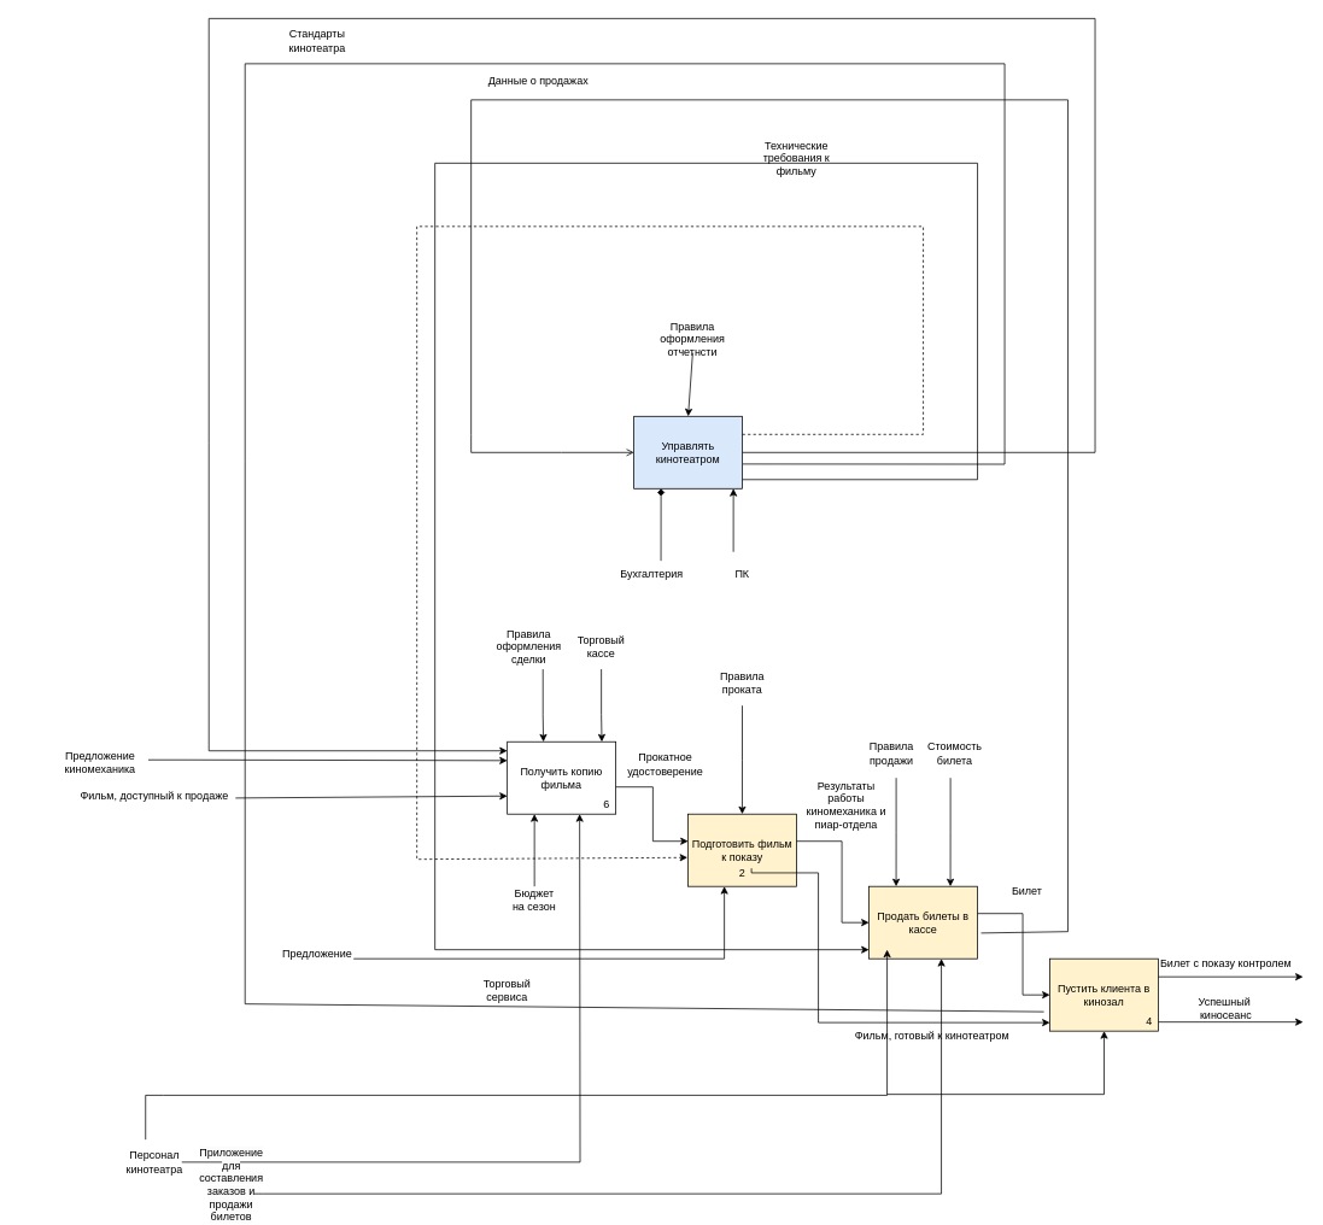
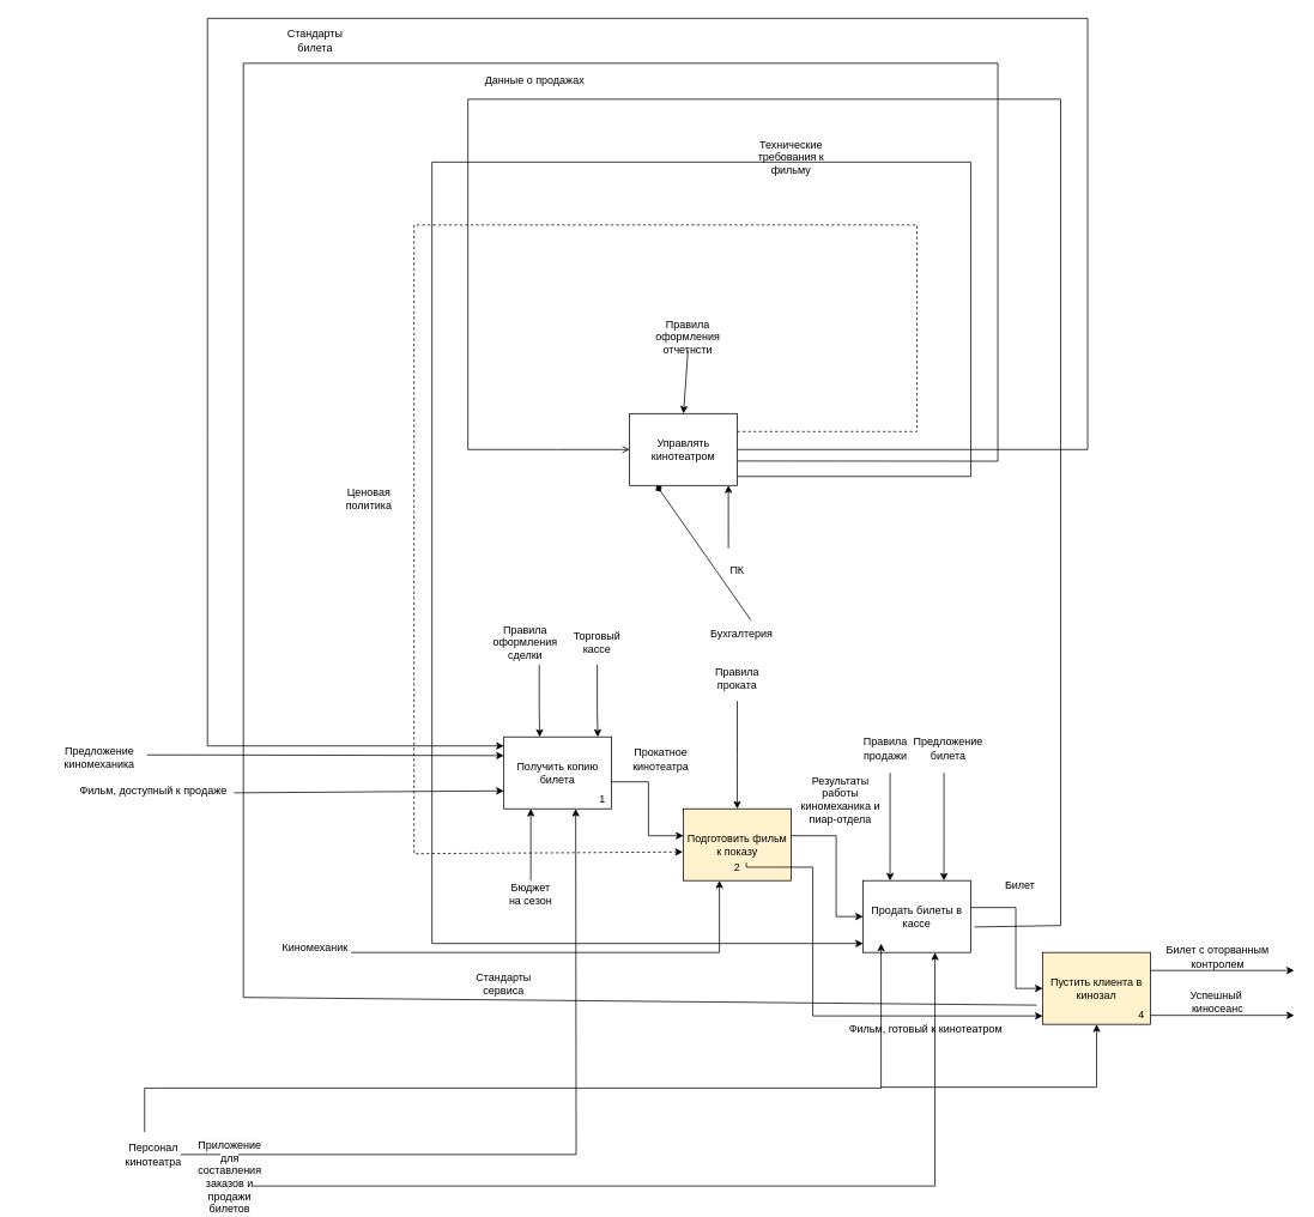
  <mxCell id="0" />
  <mxCell id="1" parent="0" />
- <mxCell id="2" value="Получить копию фильма" style="rounded=0;whiteSpace=wrap;html=1;" vertex="1" parent="1"><mxGeometry x="560" y="820" width="120" height="80" as="geometry" /></mxCell>
- <mxCell id="3" value="6" style="text;html=1;strokeColor=none;fillColor=none;align=center;verticalAlign=middle;whiteSpace=wrap;rounded=0;" vertex="1" parent="1"><mxGeometry x="660" y="880" width="20" height="20" as="geometry" /></mxCell>
+ <mxCell id="2" value="Получить копию билета" style="rounded=0;whiteSpace=wrap;html=1;" vertex="1" parent="1"><mxGeometry x="560" y="820" width="120" height="80" as="geometry" /></mxCell>
+ <mxCell id="3" value="1" style="text;html=1;strokeColor=none;fillColor=none;align=center;verticalAlign=middle;whiteSpace=wrap;rounded=0;" vertex="1" parent="1"><mxGeometry x="660" y="880" width="20" height="20" as="geometry" /></mxCell>
  <mxCell id="4" value="" style="endArrow=classic;html=1;rounded=0;entryX=-0.025;entryY=0.159;entryDx=0;entryDy=0;entryPerimeter=0;" edge="1" parent="1"><mxGeometry width="50" height="50" relative="1" as="geometry"><mxPoint x="163" y="840" as="sourcePoint" /><mxPoint x="560" y="840.81" as="targetPoint" /><Array as="points"><mxPoint x="203" y="840" /></Array></mxGeometry></mxCell>
  <mxCell id="5" value="Предложение киномеханика" style="text;html=1;strokeColor=none;fillColor=none;align=center;verticalAlign=middle;whiteSpace=wrap;rounded=0;" vertex="1" parent="1"><mxGeometry x="60" y="827.5" width="100" height="30" as="geometry" /></mxCell>
  <mxCell id="6" value="" style="endArrow=classic;html=1;rounded=0;entryX=0.004;entryY=0.847;entryDx=0;entryDy=0;entryPerimeter=0;" edge="1" parent="1"><mxGeometry width="50" height="50" relative="1" as="geometry"><mxPoint x="259.52" y="882.24" as="sourcePoint" /><mxPoint x="560" y="880" as="targetPoint" /></mxGeometry></mxCell>
  <mxCell id="7" value="Фильм, доступный к продаже" style="text;html=1;strokeColor=none;fillColor=none;align=center;verticalAlign=middle;whiteSpace=wrap;rounded=0;" vertex="1" parent="1"><mxGeometry x="20" y="865" width="300" height="30" as="geometry" /></mxCell>
  <mxCell id="8" value="" style="endArrow=classic;html=1;rounded=0;edgeStyle=orthogonalEdgeStyle;entryX=0;entryY=0.5;entryDx=0;entryDy=0;" edge="1" parent="1"><mxGeometry width="50" height="50" relative="1" as="geometry"><mxPoint x="680" y="870" as="sourcePoint" /><mxPoint x="760" y="930" as="targetPoint" /><Array as="points"><mxPoint x="721" y="870" /><mxPoint x="721" y="930" /></Array></mxGeometry></mxCell>
  <mxCell id="9" value="" style="group" connectable="0" vertex="1" parent="1"><mxGeometry x="760" y="900" width="120" height="80" as="geometry" /></mxCell>
  <mxCell id="10" value="Подготовить фильм к показу" style="rounded=0;whiteSpace=wrap;html=1;fillColor=#fff2cc;" vertex="1" parent="9"><mxGeometry width="120" height="80" as="geometry" /></mxCell>
  <mxCell id="11" value="2" style="text;html=1;strokeColor=none;fillColor=none;align=center;verticalAlign=middle;whiteSpace=wrap;rounded=0;" vertex="1" parent="9"><mxGeometry x="50" y="55" width="20" height="20" as="geometry" /></mxCell>
  <mxCell id="12" value="" style="group" connectable="0" vertex="1" parent="1"><mxGeometry x="960" y="980" width="120" height="80" as="geometry" /></mxCell>
- <mxCell id="13" value="Продать билеты в кассе" style="rounded=0;whiteSpace=wrap;html=1;fillColor=#fff2cc;" vertex="1" parent="12"><mxGeometry width="120" height="80" as="geometry" /></mxCell>
- <mxCell id="14" value="Прокатное удостоверение" style="text;html=1;strokeColor=none;fillColor=none;align=center;verticalAlign=middle;whiteSpace=wrap;rounded=0;" vertex="1" parent="1"><mxGeometry x="690" y="820" width="90" height="50" as="geometry" /></mxCell>
+ <mxCell id="13" value="Продать билеты в кассе" style="rounded=0;whiteSpace=wrap;html=1;" vertex="1" parent="12"><mxGeometry width="120" height="80" as="geometry" /></mxCell>
+ <mxCell id="14" value="Прокатное кинотеатра" style="text;html=1;strokeColor=none;fillColor=none;align=center;verticalAlign=middle;whiteSpace=wrap;rounded=0;" vertex="1" parent="1"><mxGeometry x="690" y="820" width="90" height="50" as="geometry" /></mxCell>
  <mxCell id="15" value="Пустить клиента в кинозал" style="rounded=0;whiteSpace=wrap;html=1;fillColor=#fff2cc;" vertex="1" parent="1"><mxGeometry x="1160" y="1060" width="120" height="80" as="geometry" /></mxCell>
  <mxCell id="16" value="" style="endArrow=classic;html=1;rounded=0;exitX=1;exitY=0.25;exitDx=0;exitDy=0;edgeStyle=orthogonalEdgeStyle;entryX=-0.027;entryY=0.883;entryDx=0;entryDy=0;entryPerimeter=0;" edge="1" parent="1" source="11"><mxGeometry width="50" height="50" relative="1" as="geometry"><mxPoint x="883.24" y="965" as="sourcePoint" /><mxPoint x="1160" y="1130.64" as="targetPoint" /><Array as="points"><mxPoint x="904" y="965" /><mxPoint x="904" y="1131" /></Array></mxGeometry></mxCell>
  <mxCell id="17" value="" style="endArrow=classic;html=1;rounded=0;edgeStyle=orthogonalEdgeStyle;entryX=0;entryY=0.5;entryDx=0;entryDy=0;" edge="1" parent="1" target="13"><mxGeometry width="50" height="50" relative="1" as="geometry"><mxPoint x="880" y="930" as="sourcePoint" /><mxPoint x="930" y="1020" as="targetPoint" /><Array as="points"><mxPoint x="930" y="930" /><mxPoint x="930" y="1020" /></Array></mxGeometry></mxCell>
  <mxCell id="18" value="Результаты работы киномеханика и пиар-отдела" style="text;html=1;strokeColor=none;fillColor=none;align=center;verticalAlign=middle;whiteSpace=wrap;rounded=0;" vertex="1" parent="1"><mxGeometry x="890" y="865" width="90" height="50" as="geometry" /></mxCell>
  <mxCell id="19" value="" style="endArrow=classic;html=1;rounded=0;edgeStyle=orthogonalEdgeStyle;entryX=0;entryY=0.5;entryDx=0;entryDy=0;" edge="1" parent="1"><mxGeometry width="50" height="50" relative="1" as="geometry"><mxPoint x="1080" y="1010" as="sourcePoint" /><mxPoint x="1160" y="1100" as="targetPoint" /><Array as="points"><mxPoint x="1130" y="1010" /><mxPoint x="1130" y="1100" /></Array></mxGeometry></mxCell>
  <mxCell id="20" value="Билет" style="text;html=1;strokeColor=none;fillColor=none;align=center;verticalAlign=middle;whiteSpace=wrap;rounded=0;" vertex="1" parent="1"><mxGeometry x="1090" y="960" width="90" height="50" as="geometry" /></mxCell>
  <mxCell id="21" value="Фильм, готовый к кинотеатром" style="text;html=1;strokeColor=none;fillColor=none;align=center;verticalAlign=middle;whiteSpace=wrap;rounded=0;" vertex="1" parent="1"><mxGeometry x="900" y="1130" width="260" height="30" as="geometry" /></mxCell>
  <mxCell id="22" value="4" style="text;html=1;strokeColor=none;fillColor=none;align=center;verticalAlign=middle;whiteSpace=wrap;rounded=0;" vertex="1" parent="1"><mxGeometry x="1260" y="1120" width="20" height="20" as="geometry" /></mxCell>
  <mxCell id="23" value="" style="endArrow=classic;html=1;rounded=0;" edge="1" parent="1"><mxGeometry width="50" height="50" relative="1" as="geometry"><mxPoint x="1280" y="1080" as="sourcePoint" /><mxPoint x="1440" y="1080" as="targetPoint" /></mxGeometry></mxCell>
  <mxCell id="24" value="Успешный&amp;nbsp;&lt;br&gt;киносеанс" style="text;html=1;strokeColor=none;fillColor=none;align=center;verticalAlign=middle;whiteSpace=wrap;rounded=0;" vertex="1" parent="1"><mxGeometry x="1280" y="1100" width="150" height="30" as="geometry" /></mxCell>
  <mxCell id="25" value="" style="endArrow=classic;html=1;rounded=0;entryX=0.171;entryY=0.003;entryDx=0;entryDy=0;entryPerimeter=0;" edge="1" parent="1"><mxGeometry width="50" height="50" relative="1" as="geometry"><mxPoint x="599.41" y="739.76" as="sourcePoint" /><mxPoint x="599.93" y="820" as="targetPoint" /><Array as="points"><mxPoint x="599.41" y="789.76" /></Array></mxGeometry></mxCell>
  <mxCell id="26" value="Правила оформления сделки" style="text;html=1;strokeColor=none;fillColor=none;align=center;verticalAlign=middle;whiteSpace=wrap;rounded=0;" vertex="1" parent="1"><mxGeometry x="534" y="700" width="100" height="30" as="geometry" /></mxCell>
  <mxCell id="27" value="" style="endArrow=classic;html=1;rounded=0;" edge="1" parent="1"><mxGeometry width="50" height="50" relative="1" as="geometry"><mxPoint x="1280" y="1130" as="sourcePoint" /><mxPoint x="1440" y="1130" as="targetPoint" /></mxGeometry></mxCell>
- <mxCell id="28" value="Билет с показу контролем" style="text;html=1;strokeColor=none;fillColor=none;align=center;verticalAlign=middle;whiteSpace=wrap;rounded=0;" vertex="1" parent="1"><mxGeometry x="1280" y="1050" width="150" height="30" as="geometry" /></mxCell>
+ <mxCell id="28" value="Билет с оторванным контролем" style="text;html=1;strokeColor=none;fillColor=none;align=center;verticalAlign=middle;whiteSpace=wrap;rounded=0;" vertex="1" parent="1"><mxGeometry x="1280" y="1050" width="150" height="30" as="geometry" /></mxCell>
  <mxCell id="29" style="edgeStyle=orthogonalEdgeStyle;rounded=0;orthogonalLoop=1;jettySize=auto;html=1;" edge="1" parent="1" source="30"><mxGeometry relative="1" as="geometry"><mxPoint x="640" y="900" as="targetPoint" /></mxGeometry></mxCell>
  <mxCell id="30" value="Персонал кинотеатра" style="text;html=1;strokeColor=none;fillColor=none;align=center;verticalAlign=middle;whiteSpace=wrap;rounded=0;" vertex="1" parent="1"><mxGeometry x="140" y="1270" width="60" height="30" as="geometry" /></mxCell>
  <mxCell id="31" value="&lt;br&gt;&lt;span style=&quot;color: rgb(0, 0, 0); font-family: Helvetica; font-size: 12px; font-style: normal; font-variant-ligatures: normal; font-variant-caps: normal; font-weight: 400; letter-spacing: normal; orphans: 2; text-align: center; text-indent: 0px; text-transform: none; widows: 2; word-spacing: 0px; -webkit-text-stroke-width: 0px; background-color: rgb(251, 251, 251); text-decoration-thickness: initial; text-decoration-style: initial; text-decoration-color: initial; float: none; display: inline !important;&quot;&gt;Приложение для составления заказов и продажи билетов&lt;/span&gt;" style="text;html=1;strokeColor=none;fillColor=none;align=center;verticalAlign=middle;whiteSpace=wrap;rounded=0;" vertex="1" parent="1"><mxGeometry x="220" y="1280" width="70" height="45" as="geometry" /></mxCell>
  <mxCell id="32" value="" style="endArrow=classic;html=1;rounded=0;entryX=0.171;entryY=0.003;entryDx=0;entryDy=0;entryPerimeter=0;" edge="1" parent="1"><mxGeometry width="50" height="50" relative="1" as="geometry"><mxPoint x="664" y="739.76" as="sourcePoint" /><mxPoint x="664.52" y="820" as="targetPoint" /><Array as="points"><mxPoint x="664" y="789.76" /></Array></mxGeometry></mxCell>
  <mxCell id="33" value="Торговый кассе" style="text;html=1;strokeColor=none;fillColor=none;align=center;verticalAlign=middle;whiteSpace=wrap;rounded=0;" vertex="1" parent="1"><mxGeometry x="634" y="700" width="60" height="30" as="geometry" /></mxCell>
  <mxCell id="34" value="" style="endArrow=classic;html=1;rounded=0;edgeStyle=orthogonalEdgeStyle;" edge="1" parent="1"><mxGeometry width="50" height="50" relative="1" as="geometry"><mxPoint x="390" y="1060" as="sourcePoint" /><mxPoint x="800" y="980" as="targetPoint" /><Array as="points"><mxPoint x="800" y="1060" /></Array></mxGeometry></mxCell>
- <mxCell id="35" value="Предложение" style="text;html=1;strokeColor=none;fillColor=none;align=center;verticalAlign=middle;whiteSpace=wrap;rounded=0;" vertex="1" parent="1"><mxGeometry x="290" y="1040" width="120" height="30" as="geometry" /></mxCell>
+ <mxCell id="35" value="Киномеханик" style="text;html=1;strokeColor=none;fillColor=none;align=center;verticalAlign=middle;whiteSpace=wrap;rounded=0;" vertex="1" parent="1"><mxGeometry x="290" y="1040" width="120" height="30" as="geometry" /></mxCell>
  <mxCell id="36" value="" style="endArrow=classic;html=1;rounded=0;edgeStyle=orthogonalEdgeStyle;" edge="1" parent="1"><mxGeometry width="50" height="50" relative="1" as="geometry"><mxPoint x="590" y="980" as="sourcePoint" /><mxPoint x="590" y="900" as="targetPoint" /></mxGeometry></mxCell>
  <mxCell id="37" value="Бюджет на сезон" style="text;html=1;strokeColor=none;fillColor=none;align=center;verticalAlign=middle;whiteSpace=wrap;rounded=0;" vertex="1" parent="1"><mxGeometry x="560" y="980" width="60" height="30" as="geometry" /></mxCell>
  <mxCell id="38" value="" style="endArrow=classic;html=1;rounded=0;edgeStyle=orthogonalEdgeStyle;" edge="1" parent="1"><mxGeometry width="50" height="50" relative="1" as="geometry"><mxPoint x="280" y="1320" as="sourcePoint" /><mxPoint x="1040" y="1060" as="targetPoint" /><Array as="points"><mxPoint x="290" y="1320" /><mxPoint x="1040" y="1320" /></Array></mxGeometry></mxCell>
  <mxCell id="39" value="" style="endArrow=classic;html=1;rounded=0;edgeStyle=orthogonalEdgeStyle;" edge="1" parent="1"><mxGeometry width="50" height="50" relative="1" as="geometry"><mxPoint x="160" y="1260" as="sourcePoint" /><mxPoint x="980" y="1050" as="targetPoint" /><Array as="points"><mxPoint x="180" y="1211" /><mxPoint x="980" y="1211" /><mxPoint x="980" y="1130" /></Array></mxGeometry></mxCell>
  <mxCell id="40" value="" style="endArrow=classic;html=1;rounded=0;entryX=0.833;entryY=0;entryDx=0;entryDy=0;entryPerimeter=0;" edge="1" parent="1"><mxGeometry width="50" height="50" relative="1" as="geometry"><mxPoint x="819.84" y="780" as="sourcePoint" /><mxPoint x="819.8" y="900" as="targetPoint" /><Array as="points"><mxPoint x="819.84" y="840" /></Array></mxGeometry></mxCell>
  <mxCell id="41" value="Правила проката" style="text;html=1;strokeColor=none;fillColor=none;align=center;verticalAlign=middle;whiteSpace=wrap;rounded=0;" vertex="1" parent="1"><mxGeometry x="790" y="740" width="60" height="30" as="geometry" /></mxCell>
  <mxCell id="42" value="" style="endArrow=classic;html=1;rounded=0;entryX=0.833;entryY=0;entryDx=0;entryDy=0;entryPerimeter=0;" edge="1" parent="1"><mxGeometry width="50" height="50" relative="1" as="geometry"><mxPoint x="990.04" y="860" as="sourcePoint" /><mxPoint x="990" y="980" as="targetPoint" /><Array as="points"><mxPoint x="990.04" y="920" /></Array></mxGeometry></mxCell>
  <mxCell id="43" value="" style="endArrow=classic;html=1;rounded=0;entryX=0.833;entryY=0;entryDx=0;entryDy=0;entryPerimeter=0;" edge="1" parent="1"><mxGeometry width="50" height="50" relative="1" as="geometry"><mxPoint x="1050.04" y="860" as="sourcePoint" /><mxPoint x="1050" y="980" as="targetPoint" /><Array as="points"><mxPoint x="1050.04" y="920" /></Array></mxGeometry></mxCell>
  <mxCell id="44" value="Правила&lt;br&gt;продажи" style="text;html=1;strokeColor=none;fillColor=none;align=center;verticalAlign=middle;whiteSpace=wrap;rounded=0;" vertex="1" parent="1"><mxGeometry x="940" y="807.5" width="90" height="50" as="geometry" /></mxCell>
- <mxCell id="45" value="Стоимость билета" style="text;html=1;strokeColor=none;fillColor=none;align=center;verticalAlign=middle;whiteSpace=wrap;rounded=0;" vertex="1" parent="1"><mxGeometry x="1010" y="807.5" width="90" height="50" as="geometry" /></mxCell>
+ <mxCell id="45" value="Предложение билета" style="text;html=1;strokeColor=none;fillColor=none;align=center;verticalAlign=middle;whiteSpace=wrap;rounded=0;" vertex="1" parent="1"><mxGeometry x="1010" y="807.5" width="90" height="50" as="geometry" /></mxCell>
  <mxCell id="46" value="" style="endArrow=none;html=1;rounded=0;" edge="1" parent="1"><mxGeometry width="50" height="50" relative="1" as="geometry"><mxPoint x="980" y="1210" as="sourcePoint" /><mxPoint x="1220" y="1210" as="targetPoint" /></mxGeometry></mxCell>
  <mxCell id="47" value="" style="endArrow=classic;html=1;rounded=0;entryX=0.5;entryY=1;entryDx=0;entryDy=0;" edge="1" parent="1" target="15"><mxGeometry width="50" height="50" relative="1" as="geometry"><mxPoint x="1220" y="1210" as="sourcePoint" /><mxPoint x="900" y="1010" as="targetPoint" /></mxGeometry></mxCell>
  <mxCell id="48" value="" style="group" connectable="0" vertex="1" parent="1"><mxGeometry x="700" y="460" width="120" height="80" as="geometry" /></mxCell>
- <mxCell id="49" value="Управлять кинотеатром" style="rounded=0;whiteSpace=wrap;html=1;fillColor=#dae8fc;" vertex="1" parent="48"><mxGeometry width="120" height="80" as="geometry" /></mxCell>
+ <mxCell id="49" value="Управлять кинотеатром" style="rounded=0;whiteSpace=wrap;html=1;" vertex="1" parent="48"><mxGeometry width="120" height="80" as="geometry" /></mxCell>
  <mxCell id="50" value="" style="endArrow=classic;html=1;rounded=0;exitX=1;exitY=0.5;exitDx=0;exitDy=0;" edge="1" parent="1" source="49"><mxGeometry width="50" height="50" relative="1" as="geometry"><mxPoint x="740" y="540" as="sourcePoint" /><mxPoint x="560" y="830" as="targetPoint" /><Array as="points"><mxPoint x="1210" y="500" /><mxPoint x="1210" y="20" /><mxPoint x="230" y="20" /><mxPoint x="230" y="490" /><mxPoint x="230" y="830" /></Array></mxGeometry></mxCell>
  <mxCell id="51" value="" style="endArrow=classic;html=1;rounded=0;entryX=-0.006;entryY=0.601;entryDx=0;entryDy=0;entryPerimeter=0;exitX=1;exitY=0.25;exitDx=0;exitDy=0;dashed=1;" edge="1" parent="1" source="49" target="10"><mxGeometry width="50" height="50" relative="1" as="geometry"><mxPoint x="782" y="540" as="sourcePoint" /><mxPoint x="540" y="780" as="targetPoint" /><Array as="points"><mxPoint x="1020" y="480" /><mxPoint x="1020" y="250" /><mxPoint x="460" y="250" /><mxPoint x="460" y="570" /><mxPoint x="460" y="950" /></Array></mxGeometry></mxCell>
  <mxCell id="52" value="" style="endArrow=none;html=1;rounded=0;exitX=1.004;exitY=0.66;exitDx=0;exitDy=0;entryX=-0.055;entryY=0.733;entryDx=0;entryDy=0;entryPerimeter=0;exitPerimeter=0;" edge="1" parent="1" source="49" target="15"><mxGeometry width="50" height="50" relative="1" as="geometry"><mxPoint x="490" y="710" as="sourcePoint" /><mxPoint x="540" y="660" as="targetPoint" /><Array as="points"><mxPoint x="1110" y="513" /><mxPoint x="1110" y="70" /><mxPoint x="270" y="70" /><mxPoint x="270" y="510" /><mxPoint x="270" y="1110" /></Array></mxGeometry></mxCell>
  <mxCell id="53" value="Правила оформления отчетнсти" style="text;html=1;strokeColor=none;fillColor=none;align=center;verticalAlign=middle;whiteSpace=wrap;rounded=0;" vertex="1" parent="1"><mxGeometry x="715" y="360" width="100" height="30" as="geometry" /></mxCell>
  <mxCell id="54" value="" style="endArrow=classic;html=1;rounded=0;exitX=0.5;exitY=1;exitDx=0;exitDy=0;" edge="1" parent="1" source="53"><mxGeometry width="50" height="50" relative="1" as="geometry"><mxPoint x="490" y="590" as="sourcePoint" /><mxPoint x="760" y="460" as="targetPoint" /></mxGeometry></mxCell>
- <mxCell id="55" value="Стандарты кинотеатра" style="text;html=1;strokeColor=none;fillColor=none;align=center;verticalAlign=middle;whiteSpace=wrap;rounded=0;" vertex="1" parent="1"><mxGeometry x="300" y="30" width="100" height="30" as="geometry" /></mxCell>
+ <mxCell id="55" value="Стандарты билета" style="text;html=1;strokeColor=none;fillColor=none;align=center;verticalAlign=middle;whiteSpace=wrap;rounded=0;" vertex="1" parent="1"><mxGeometry x="300" y="30" width="100" height="30" as="geometry" /></mxCell>
  <mxCell id="56" value="Технические требования к фильму" style="text;html=1;strokeColor=none;fillColor=none;align=center;verticalAlign=middle;whiteSpace=wrap;rounded=0;" vertex="1" parent="1"><mxGeometry x="830" y="160" width="100" height="30" as="geometry" /></mxCell>
- <mxCell id="58" value="Торговый сервиса" style="text;html=1;strokeColor=none;fillColor=none;align=center;verticalAlign=middle;whiteSpace=wrap;rounded=0;" vertex="1" parent="1"><mxGeometry x="510" y="1080" width="100" height="30" as="geometry" /></mxCell>
+ <mxCell id="57" value="Ценовая политика" style="text;html=1;strokeColor=none;fillColor=none;align=center;verticalAlign=middle;whiteSpace=wrap;rounded=0;" vertex="1" parent="1"><mxGeometry x="360" y="540" width="100" height="30" as="geometry" /></mxCell>
+ <mxCell id="58" value="Стандарты сервиса" style="text;html=1;strokeColor=none;fillColor=none;align=center;verticalAlign=middle;whiteSpace=wrap;rounded=0;" vertex="1" parent="1"><mxGeometry x="510" y="1080" width="100" height="30" as="geometry" /></mxCell>
  <mxCell id="59" value="" style="endArrow=open;html=1;rounded=0;exitX=1.033;exitY=0.645;exitDx=0;exitDy=0;exitPerimeter=0;entryX=0;entryY=0.5;entryDx=0;entryDy=0;" edge="1" parent="1" source="13" target="49"><mxGeometry width="50" height="50" relative="1" as="geometry"><mxPoint x="490" y="830" as="sourcePoint" /><mxPoint x="540" y="780" as="targetPoint" /><Array as="points"><mxPoint x="1180" y="1030" /><mxPoint x="1180" y="110" /><mxPoint x="520" y="110" /><mxPoint x="520" y="480" /><mxPoint x="520" y="500" /><mxPoint x="620" y="500" /></Array></mxGeometry></mxCell>
- <mxCell id="60" value="Бухгалтерия" style="text;html=1;strokeColor=none;fillColor=none;align=center;verticalAlign=middle;whiteSpace=wrap;rounded=0;" vertex="1" parent="1"><mxGeometry x="670" y="620" width="100" height="30" as="geometry" /></mxCell>
+ <mxCell id="60" value="Бухгалтерия" style="text;html=1;strokeColor=none;fillColor=none;align=center;verticalAlign=middle;whiteSpace=wrap;rounded=0;" vertex="1" parent="1"><mxGeometry x="775" y="690" width="100" height="30" as="geometry" /></mxCell>
  <mxCell id="61" value="ПК" style="text;html=1;strokeColor=none;fillColor=none;align=center;verticalAlign=middle;whiteSpace=wrap;rounded=0;" vertex="1" parent="1"><mxGeometry x="770" y="620" width="100" height="30" as="geometry" /></mxCell>
  <mxCell id="62" value="" style="endArrow=diamond;html=1;rounded=0;entryX=0.25;entryY=1;entryDx=0;entryDy=0;exitX=0.599;exitY=-0.006;exitDx=0;exitDy=0;exitPerimeter=0;" edge="1" parent="1" source="60" target="49"><mxGeometry width="50" height="50" relative="1" as="geometry"><mxPoint x="490" y="710" as="sourcePoint" /><mxPoint x="540" y="660" as="targetPoint" /></mxGeometry></mxCell>
  <mxCell id="63" value="" style="endArrow=classic;html=1;rounded=0;entryX=0.917;entryY=1;entryDx=0;entryDy=0;entryPerimeter=0;" edge="1" parent="1" target="49"><mxGeometry width="50" height="50" relative="1" as="geometry"><mxPoint x="810" y="610" as="sourcePoint" /><mxPoint x="540" y="660" as="targetPoint" /></mxGeometry></mxCell>
  <mxCell id="64" value="Данные о продажах" style="text;html=1;align=center;verticalAlign=middle;resizable=0;points=[];autosize=1;strokeColor=none;fillColor=none;" vertex="1" parent="1"><mxGeometry x="529" y="75" width="130" height="30" as="geometry" /></mxCell>
  <mxCell id="65" value="" style="endArrow=classic;html=1;rounded=0;entryX=0;entryY=0.75;entryDx=0;entryDy=0;exitX=1;exitY=0.75;exitDx=0;exitDy=0;" edge="1" parent="1"><mxGeometry width="50" height="50" relative="1" as="geometry"><mxPoint x="820" y="530" as="sourcePoint" /><mxPoint x="960" y="1050" as="targetPoint" /><Array as="points"><mxPoint x="1080" y="530" /><mxPoint x="1080" y="180" /><mxPoint x="480" y="180" /><mxPoint x="480" y="1050" /></Array></mxGeometry></mxCell>
